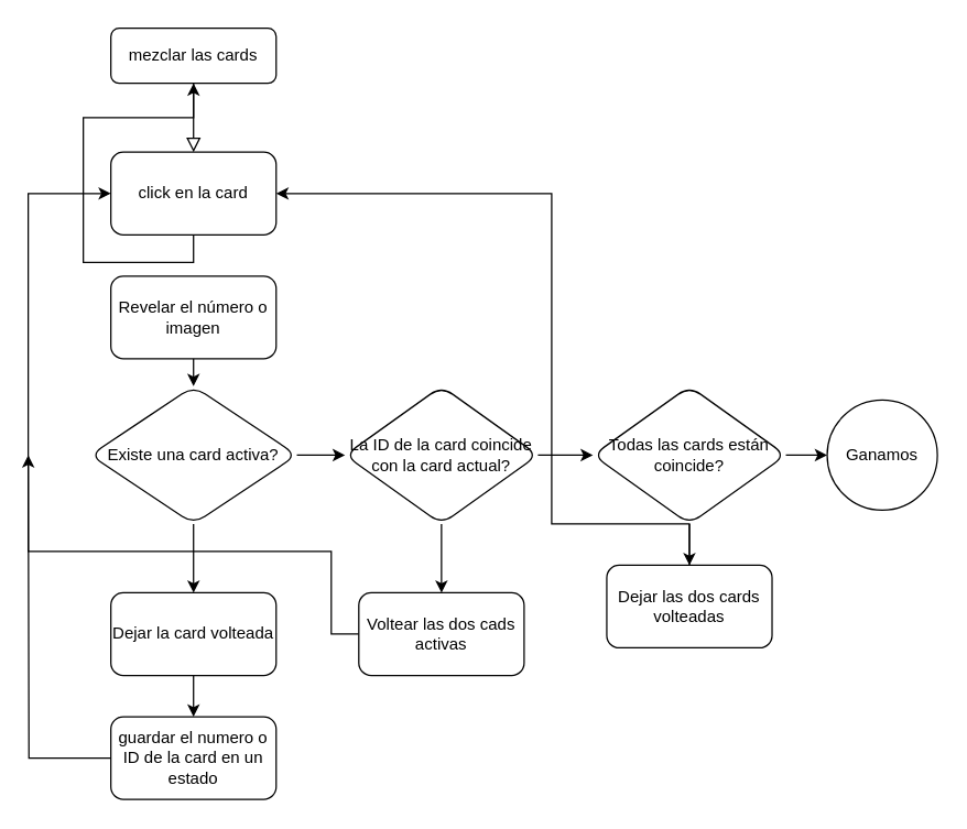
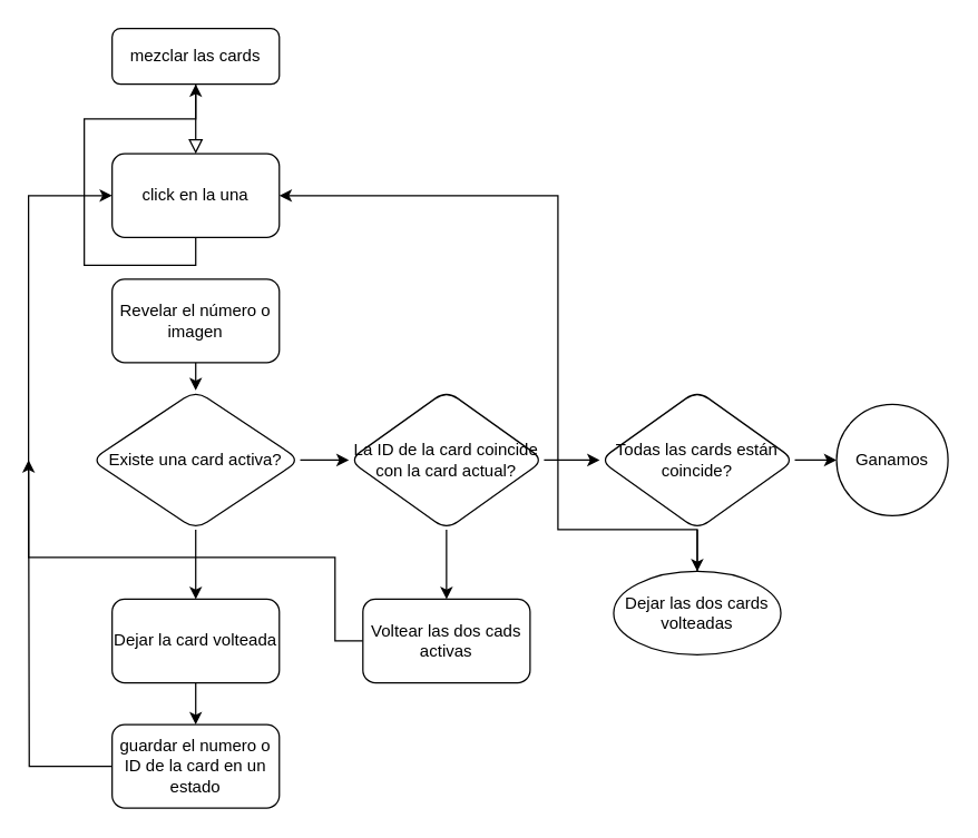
  <mxCell id="0" />
  <mxCell id="1" parent="0" />
  <mxCell id="2" value="" style="rounded=0;html=1;jettySize=auto;orthogonalLoop=1;fontSize=11;endArrow=block;endFill=0;endSize=8;strokeWidth=1;shadow=0;labelBackgroundColor=none;edgeStyle=orthogonalEdgeStyle;" edge="1" parent="1" source="3"><mxGeometry relative="1" as="geometry"><mxPoint x="140" y="110" as="targetPoint" /></mxGeometry></mxCell>
  <mxCell id="3" value="mezclar las cards" style="rounded=1;whiteSpace=wrap;html=1;fontSize=12;glass=0;strokeWidth=1;shadow=0;" vertex="1" parent="1"><mxGeometry x="80" y="20" width="120" height="40" as="geometry" /></mxCell>
  <mxCell id="4" style="edgeStyle=orthogonalEdgeStyle;rounded=0;orthogonalLoop=1;jettySize=auto;html=1;exitX=0.5;exitY=1;exitDx=0;exitDy=0;" edge="1" parent="1" source="5" target="3"><mxGeometry relative="1" as="geometry" /></mxCell>
- <mxCell id="5" value="click en la card" style="rounded=1;whiteSpace=wrap;html=1;" vertex="1" parent="1"><mxGeometry x="80" y="110" width="120" height="60" as="geometry" /></mxCell>
+ <mxCell id="5" value="click en la una" style="rounded=1;whiteSpace=wrap;html=1;" vertex="1" parent="1"><mxGeometry x="80" y="110" width="120" height="60" as="geometry" /></mxCell>
  <mxCell id="6" value="" style="edgeStyle=orthogonalEdgeStyle;rounded=0;orthogonalLoop=1;jettySize=auto;html=1;" edge="1" parent="1" source="8" target="11"><mxGeometry relative="1" as="geometry" /></mxCell>
  <mxCell id="7" value="" style="edgeStyle=orthogonalEdgeStyle;rounded=0;orthogonalLoop=1;jettySize=auto;html=1;" edge="1" parent="1" source="8" target="17"><mxGeometry relative="1" as="geometry" /></mxCell>
  <mxCell id="8" value="Existe una card activa?" style="rhombus;whiteSpace=wrap;html=1;rounded=1;" vertex="1" parent="1"><mxGeometry x="65" y="280" width="150" height="100" as="geometry" /></mxCell>
  <mxCell id="9" value="" style="edgeStyle=orthogonalEdgeStyle;rounded=0;orthogonalLoop=1;jettySize=auto;html=1;" edge="1" parent="1" source="11" target="13"><mxGeometry relative="1" as="geometry" /></mxCell>
  <mxCell id="10" value="" style="edgeStyle=orthogonalEdgeStyle;rounded=0;orthogonalLoop=1;jettySize=auto;html=1;" edge="1" parent="1" source="11" target="22"><mxGeometry relative="1" as="geometry" /></mxCell>
  <mxCell id="11" value="La ID de la card coincide con la card actual?" style="rhombus;whiteSpace=wrap;html=1;rounded=1;" vertex="1" parent="1"><mxGeometry x="250" y="280" width="140" height="100" as="geometry" /></mxCell>
  <mxCell id="12" style="edgeStyle=orthogonalEdgeStyle;rounded=0;orthogonalLoop=1;jettySize=auto;html=1;entryX=0;entryY=0.5;entryDx=0;entryDy=0;" edge="1" parent="1" source="13" target="5"><mxGeometry relative="1" as="geometry"><Array as="points"><mxPoint x="240" y="460" /><mxPoint x="240" y="400" /><mxPoint x="20" y="400" /><mxPoint x="20" y="140" /></Array></mxGeometry></mxCell>
  <mxCell id="13" value="Voltear las dos cads activas" style="whiteSpace=wrap;html=1;rounded=1;" vertex="1" parent="1"><mxGeometry x="260" y="430" width="120" height="60" as="geometry" /></mxCell>
  <mxCell id="14" style="edgeStyle=orthogonalEdgeStyle;rounded=0;orthogonalLoop=1;jettySize=auto;html=1;entryX=1;entryY=0.5;entryDx=0;entryDy=0;" edge="1" parent="1" source="15" target="5"><mxGeometry relative="1" as="geometry"><Array as="points"><mxPoint x="400" y="380" /><mxPoint x="400" y="140" /></Array></mxGeometry></mxCell>
- <mxCell id="15" value="Dejar las dos cards volteadas" style="whiteSpace=wrap;html=1;rounded=1;" vertex="1" parent="1"><mxGeometry x="440" y="410" width="120" height="60" as="geometry" /></mxCell>
+ <mxCell id="15" value="Dejar las dos cards volteadas" style="ellipse;whiteSpace=wrap;html=1;" vertex="1" parent="1"><mxGeometry x="440" y="410" width="120" height="60" as="geometry" /></mxCell>
  <mxCell id="16" value="" style="edgeStyle=orthogonalEdgeStyle;rounded=0;orthogonalLoop=1;jettySize=auto;html=1;" edge="1" parent="1" source="17" target="19"><mxGeometry relative="1" as="geometry" /></mxCell>
  <mxCell id="17" value="Dejar la card volteada" style="whiteSpace=wrap;html=1;rounded=1;" vertex="1" parent="1"><mxGeometry x="80" y="430" width="120" height="60" as="geometry" /></mxCell>
  <mxCell id="18" style="edgeStyle=orthogonalEdgeStyle;rounded=0;orthogonalLoop=1;jettySize=auto;html=1;" edge="1" parent="1" source="19"><mxGeometry relative="1" as="geometry"><mxPoint x="20" y="330" as="targetPoint" /></mxGeometry></mxCell>
  <mxCell id="19" value="guardar el numero o ID de la card en un estado" style="whiteSpace=wrap;html=1;rounded=1;" vertex="1" parent="1"><mxGeometry x="80" y="520" width="120" height="60" as="geometry" /></mxCell>
  <mxCell id="20" value="" style="edgeStyle=orthogonalEdgeStyle;rounded=0;orthogonalLoop=1;jettySize=auto;html=1;" edge="1" parent="1" source="22" target="23"><mxGeometry relative="1" as="geometry" /></mxCell>
  <mxCell id="21" style="edgeStyle=orthogonalEdgeStyle;rounded=0;orthogonalLoop=1;jettySize=auto;html=1;exitX=0.5;exitY=1;exitDx=0;exitDy=0;entryX=0.5;entryY=0;entryDx=0;entryDy=0;" edge="1" parent="1" source="22" target="15"><mxGeometry relative="1" as="geometry" /></mxCell>
  <mxCell id="22" value="Todas las cards están coincide?" style="rhombus;whiteSpace=wrap;html=1;rounded=1;" vertex="1" parent="1"><mxGeometry x="430" y="280" width="140" height="100" as="geometry" /></mxCell>
  <mxCell id="23" value="Ganamos" style="ellipse;whiteSpace=wrap;html=1;rounded=1;" vertex="1" parent="1"><mxGeometry x="600" y="290" width="80" height="80" as="geometry" /></mxCell>
  <mxCell id="24" style="edgeStyle=orthogonalEdgeStyle;rounded=0;orthogonalLoop=1;jettySize=auto;html=1;exitX=0.5;exitY=1;exitDx=0;exitDy=0;entryX=0.5;entryY=0;entryDx=0;entryDy=0;" edge="1" parent="1" source="25" target="8"><mxGeometry relative="1" as="geometry" /></mxCell>
  <mxCell id="25" value="Revelar el número o imagen" style="whiteSpace=wrap;html=1;rounded=1;" vertex="1" parent="1"><mxGeometry x="80" y="200" width="120" height="60" as="geometry" /></mxCell>
